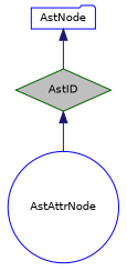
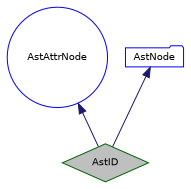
  digraph {
    node [color=blue fillcolor=white fontname=Helvetica fontsize=10 style=filled]
    edge [color=midnightblue dir=back fontname=Helvetica fontsize=10 labelfontname=Helvetica labelfontsize=10 style=solid]
    n1 [color=darkgreen fillcolor=grey75 fontcolor=black height=0.2 label=AstID shape=diamond width=0.4]
    n2 [height=0.2 label=AstAttrNode shape=circle width=0.4]
    n3 [height=0.2 label=AstNode shape=folder width=0.4]
-   n1 -> n2
+   n2 -> n1
    n3 -> n1
  }
